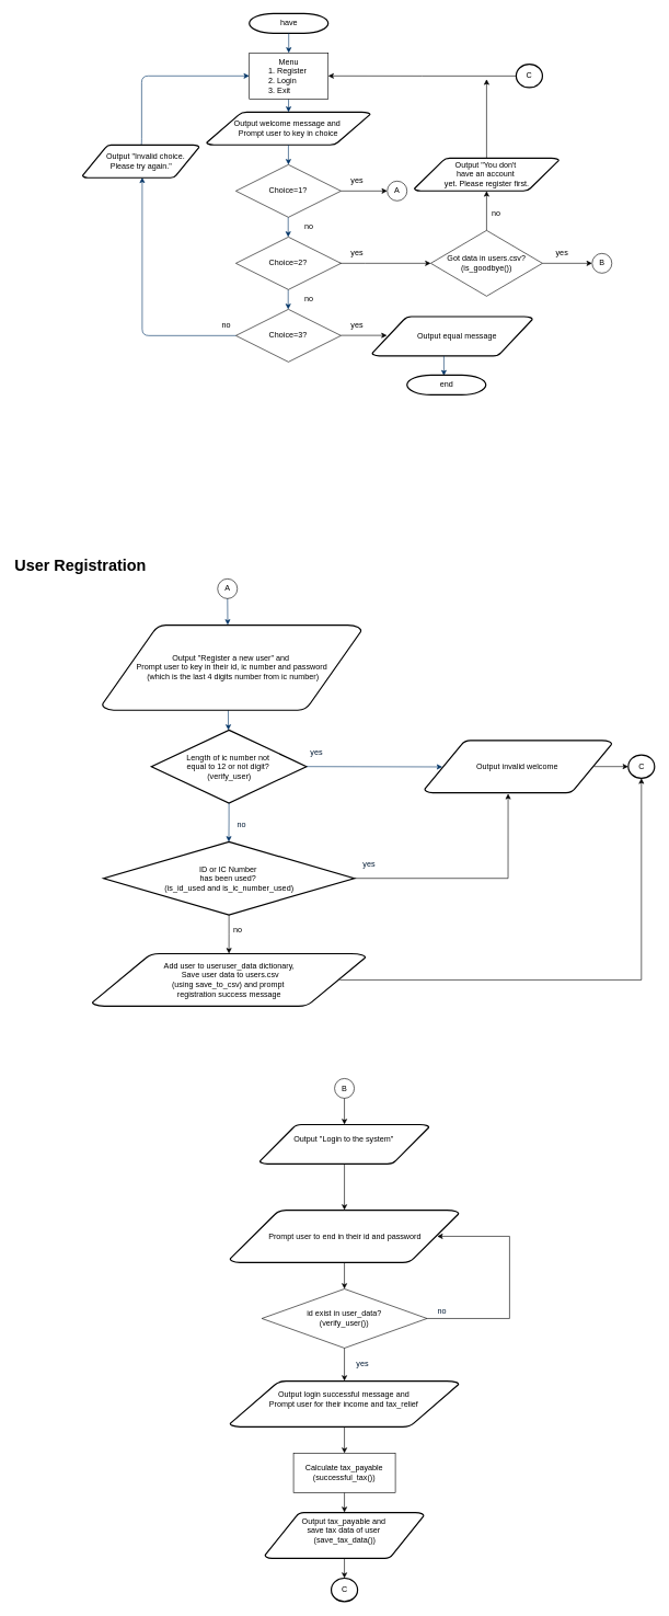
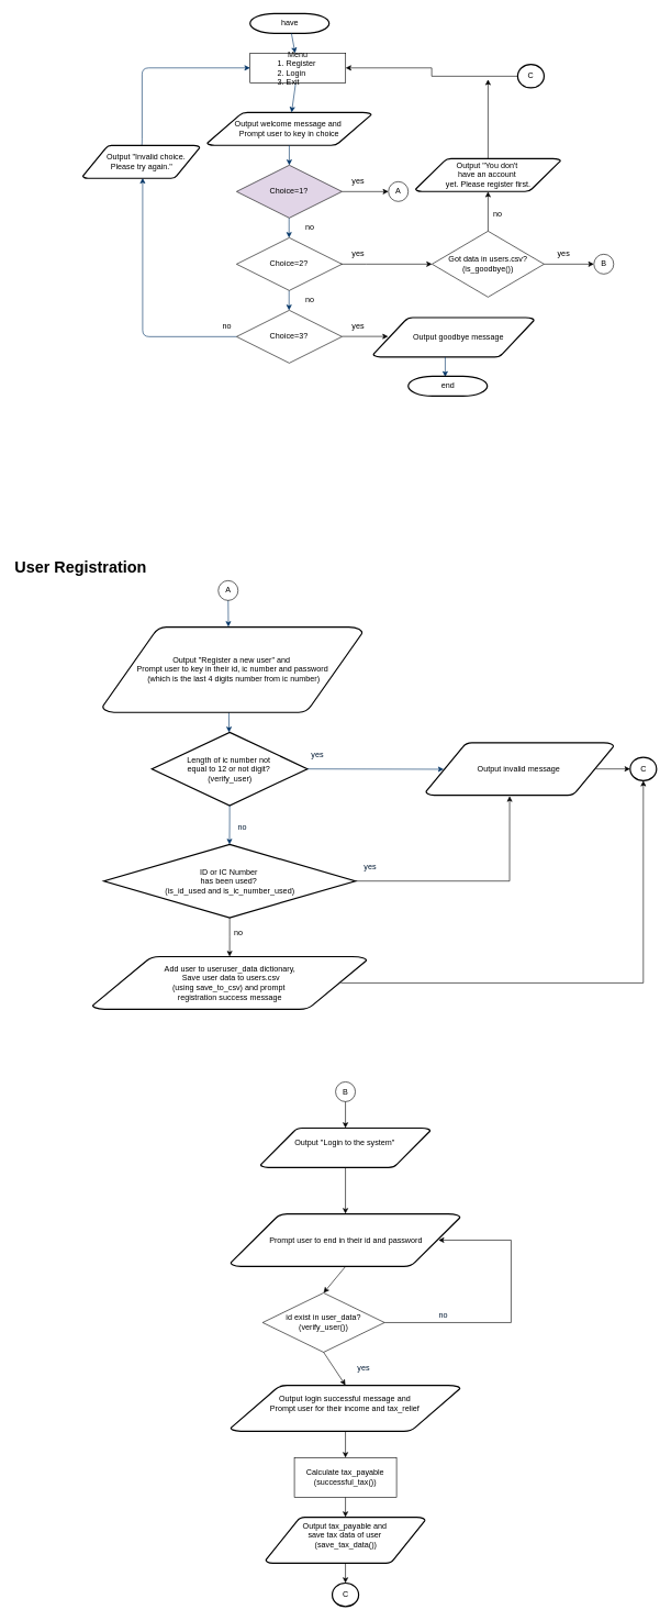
  <mxCell id="0" />
  <mxCell id="1" parent="0" />
  <mxCell id="2" value="have" style="shape=mxgraph.flowchart.terminator;strokeWidth=2;gradientColor=none;gradientDirection=north;fontStyle=0;html=1;" parent="1" vertex="1"><mxGeometry x="378.87" y="20" width="120" height="30" as="geometry" /></mxCell>
  <mxCell id="3" value="Output welcome message and&amp;nbsp;&lt;div&gt;Prompt user to key in choice&lt;/div&gt;" style="shape=mxgraph.flowchart.data;strokeWidth=2;gradientColor=none;gradientDirection=north;fontStyle=0;html=1;" parent="1" vertex="1"><mxGeometry x="313.87" y="170" width="249" height="50" as="geometry" /></mxCell>
- <mxCell id="4" value="&amp;nbsp; &amp;nbsp; Output equal message" style="shape=mxgraph.flowchart.data;strokeWidth=2;gradientColor=none;gradientDirection=north;fontStyle=0;html=1;" parent="1" vertex="1"><mxGeometry x="565.81" y="481" width="244.13" height="60" as="geometry" /></mxCell>
+ <mxCell id="4" value="&amp;nbsp; &amp;nbsp; Output goodbye message" style="shape=mxgraph.flowchart.data;strokeWidth=2;gradientColor=none;gradientDirection=north;fontStyle=0;html=1;" parent="1" vertex="1"><mxGeometry x="565.81" y="481" width="244.13" height="60" as="geometry" /></mxCell>
  <mxCell id="5" style="fontStyle=1;strokeColor=#003366;strokeWidth=1;html=1;" parent="1" source="20" target="3" edge="1"><mxGeometry relative="1" as="geometry" /></mxCell>
  <mxCell id="6" style="fontStyle=1;strokeColor=#003366;strokeWidth=1;html=1;entryX=0.5;entryY=0;entryDx=0;entryDy=0;" parent="1" source="3" target="22" edge="1"><mxGeometry relative="1" as="geometry" /></mxCell>
  <mxCell id="7" value="" style="edgeStyle=elbowEdgeStyle;elbow=horizontal;fontColor=#001933;fontStyle=1;strokeColor=#003366;strokeWidth=1;html=1;entryX=0;entryY=0.5;entryDx=0;entryDy=0;exitX=0.5;exitY=0;exitDx=0;exitDy=0;exitPerimeter=0;" parent="1" source="40" target="20" edge="1"><mxGeometry width="100" height="100" as="geometry"><mxPoint x="220.12" y="220" as="sourcePoint" /><mxPoint x="437.87" y="580" as="targetPoint" /><Array as="points"><mxPoint x="215" y="160" /></Array></mxGeometry></mxCell>
  <mxCell id="8" value="" style="edgeStyle=elbowEdgeStyle;elbow=horizontal;fontStyle=1;strokeColor=#003366;strokeWidth=1;html=1;" parent="1" edge="1"><mxGeometry width="100" height="100" as="geometry"><mxPoint x="345.63" y="900" as="sourcePoint" /><mxPoint x="345.63" y="950" as="targetPoint" /></mxGeometry></mxCell>
  <mxCell id="9" value="Length of ic number not&amp;nbsp;&lt;div&gt;equal to 12 or not digit?&amp;nbsp;&lt;br&gt;&lt;div&gt;(verify_user)&lt;/div&gt;&lt;/div&gt;" style="shape=mxgraph.flowchart.decision;strokeWidth=2;gradientColor=none;gradientDirection=north;fontStyle=0;html=1;" parent="1" vertex="1"><mxGeometry x="229.88" y="1110" width="236" height="111" as="geometry" /></mxCell>
  <mxCell id="10" value="" style="edgeStyle=elbowEdgeStyle;elbow=horizontal;exitX=0.5;exitY=1;exitPerimeter=0;fontStyle=1;strokeColor=#003366;strokeWidth=1;html=1;" parent="1" target="9" edge="1"><mxGeometry width="100" height="100" as="geometry"><mxPoint x="346.63" y="1069.5" as="sourcePoint" /><mxPoint x="125.63" y="-89" as="targetPoint" /></mxGeometry></mxCell>
  <mxCell id="11" value="" style="edgeStyle=elbowEdgeStyle;elbow=vertical;exitX=1;exitY=0.5;exitPerimeter=0;fontStyle=1;strokeColor=#003366;strokeWidth=1;html=1;exitDx=0;exitDy=0;entryX=0.095;entryY=0.5;entryDx=0;entryDy=0;entryPerimeter=0;" parent="1" source="9" target="45" edge="1"><mxGeometry width="100" height="100" as="geometry"><mxPoint x="25.63" y="11" as="sourcePoint" /><mxPoint x="545.63" y="1165" as="targetPoint" /><Array as="points" /></mxGeometry></mxCell>
  <mxCell id="12" value="" style="edgeStyle=elbowEdgeStyle;elbow=vertical;exitX=0.5;exitY=1;exitPerimeter=0;fontColor=#001933;fontStyle=1;strokeColor=#003366;strokeWidth=1;html=1;" parent="1" source="9" edge="1"><mxGeometry width="100" height="100" as="geometry"><mxPoint x="25.63" y="11" as="sourcePoint" /><mxPoint x="347.63" y="1280" as="targetPoint" /></mxGeometry></mxCell>
  <mxCell id="13" value="" style="edgeStyle=orthogonalEdgeStyle;rounded=0;orthogonalLoop=1;jettySize=auto;html=1;exitX=0.905;exitY=0.5;exitDx=0;exitDy=0;exitPerimeter=0;entryX=0.5;entryY=1;entryDx=0;entryDy=0;" edge="1" parent="1" source="14" target="49"><mxGeometry relative="1" as="geometry"><mxPoint x="695.135" y="1490" as="targetPoint" /></mxGeometry></mxCell>
  <mxCell id="14" value="Add user to useruser_data dictionary,&lt;div&gt;&amp;nbsp;Save user data to users.csv&lt;div&gt;(using save_to_csv) and prompt&amp;nbsp;&lt;/div&gt;&lt;div&gt;registration success message&lt;/div&gt;&lt;/div&gt;" style="shape=mxgraph.flowchart.data;strokeWidth=2;gradientColor=none;gradientDirection=north;fontStyle=0;html=1;" parent="1" vertex="1"><mxGeometry x="139.63" y="1450" width="416.51" height="80" as="geometry" /></mxCell>
  <mxCell id="15" value="no" style="text;fontStyle=0;html=1;strokeColor=none;gradientColor=none;fillColor=none;strokeWidth=2;" parent="1" vertex="1"><mxGeometry x="406.13" y="1004.25" width="40" height="26" as="geometry" /></mxCell>
  <mxCell id="16" value="yes" style="text;fontColor=#001933;fontStyle=0;html=1;strokeColor=none;gradientColor=none;fillColor=none;strokeWidth=2;" parent="1" vertex="1"><mxGeometry x="469.5" y="1130" width="40" height="26" as="geometry" /></mxCell>
  <mxCell id="17" value="no" style="text;fontColor=#001933;fontStyle=0;html=1;strokeColor=none;gradientColor=none;fillColor=none;strokeWidth=2;align=center;" parent="1" vertex="1"><mxGeometry x="346.63" y="1240" width="40" height="26" as="geometry" /></mxCell>
  <mxCell id="18" value="no" style="text;fontStyle=0;html=1;strokeColor=none;gradientColor=none;fillColor=none;strokeWidth=2;" parent="1" vertex="1"><mxGeometry x="353.13" y="1400" width="40" height="26" as="geometry" /></mxCell>
  <mxCell id="19" value="" style="fontStyle=1;strokeColor=#003366;strokeWidth=1;html=1;" edge="1" parent="1" source="2" target="20"><mxGeometry relative="1" as="geometry"><mxPoint x="438.87" y="50" as="sourcePoint" /><mxPoint x="438.87" y="90" as="targetPoint" /></mxGeometry></mxCell>
- <mxCell id="20" value="Menu&lt;div&gt;1. Register&amp;nbsp;&lt;/div&gt;&lt;div style=&quot;text-align: left;&quot;&gt;2. Login&lt;/div&gt;&lt;div style=&quot;text-align: left;&quot;&gt;3. Exit&lt;/div&gt;" style="rounded=0;whiteSpace=wrap;html=1;align=center;" vertex="1" parent="1"><mxGeometry x="378.87" y="80" width="120" height="70" as="geometry" /></mxCell>
+ <mxCell id="20" value="Menu&lt;div&gt;1. Register&amp;nbsp;&lt;/div&gt;&lt;div style=&quot;text-align: left;&quot;&gt;2. Login&lt;/div&gt;&lt;div style=&quot;text-align: left;&quot;&gt;3. Exit&lt;/div&gt;" style="rounded=0;whiteSpace=wrap;html=1;align=center;" vertex="1" parent="1"><mxGeometry x="378.87" y="80" width="145" height="45" as="geometry" /></mxCell>
  <mxCell id="21" value="" style="edgeStyle=orthogonalEdgeStyle;rounded=0;orthogonalLoop=1;jettySize=auto;html=1;" edge="1" parent="1" source="22" target="23"><mxGeometry relative="1" as="geometry"><mxPoint x="588.87" y="290.483" as="targetPoint" /></mxGeometry></mxCell>
- <mxCell id="22" value="Choice=1?" style="rhombus;whiteSpace=wrap;html=1;" vertex="1" parent="1"><mxGeometry x="358.37" y="250" width="160" height="80" as="geometry" /></mxCell>
+ <mxCell id="22" value="Choice=1?" style="rhombus;whiteSpace=wrap;html=1;fillColor=#e1d5e7;" vertex="1" parent="1"><mxGeometry x="358.37" y="250" width="160" height="80" as="geometry" /></mxCell>
  <mxCell id="23" value="A" style="ellipse;whiteSpace=wrap;html=1;aspect=fixed;" vertex="1" parent="1"><mxGeometry x="588.87" y="275" width="30" height="30" as="geometry" /></mxCell>
  <mxCell id="24" value="yes" style="text;html=1;align=center;verticalAlign=middle;whiteSpace=wrap;rounded=0;" vertex="1" parent="1"><mxGeometry x="512.87" y="260" width="60" height="30" as="geometry" /></mxCell>
  <mxCell id="25" value="no" style="text;html=1;align=center;verticalAlign=middle;whiteSpace=wrap;rounded=0;" vertex="1" parent="1"><mxGeometry x="439.87" y="330" width="60" height="30" as="geometry" /></mxCell>
  <mxCell id="26" style="fontStyle=1;strokeColor=#003366;strokeWidth=1;html=1;entryX=0.5;entryY=0;entryDx=0;entryDy=0;" edge="1" parent="1"><mxGeometry relative="1" as="geometry"><mxPoint x="438.03" y="330" as="sourcePoint" /><mxPoint x="438.03" y="360" as="targetPoint" /></mxGeometry></mxCell>
  <mxCell id="27" value="" style="edgeStyle=orthogonalEdgeStyle;rounded=0;orthogonalLoop=1;jettySize=auto;html=1;entryX=0;entryY=0.5;entryDx=0;entryDy=0;exitX=0;exitY=1;exitDx=0;exitDy=0;" edge="1" parent="1" target="56" source="29"><mxGeometry relative="1" as="geometry"><mxPoint x="518.87" y="400" as="sourcePoint" /><mxPoint x="588.87" y="400.483" as="targetPoint" /><Array as="points"><mxPoint x="555" y="400" /><mxPoint x="555" y="400" /></Array></mxGeometry></mxCell>
  <mxCell id="28" value="B" style="ellipse;whiteSpace=wrap;html=1;aspect=fixed;" vertex="1" parent="1"><mxGeometry x="900.63" y="385" width="30" height="30" as="geometry" /></mxCell>
  <mxCell id="29" value="yes" style="text;html=1;align=center;verticalAlign=middle;whiteSpace=wrap;rounded=0;" vertex="1" parent="1"><mxGeometry x="512.87" y="370" width="60" height="30" as="geometry" /></mxCell>
  <mxCell id="30" value="no" style="text;html=1;align=center;verticalAlign=middle;whiteSpace=wrap;rounded=0;" vertex="1" parent="1"><mxGeometry x="439.87" y="440" width="60" height="30" as="geometry" /></mxCell>
  <mxCell id="31" style="fontStyle=1;strokeColor=#003366;strokeWidth=1;html=1;entryX=0.5;entryY=0;entryDx=0;entryDy=0;" edge="1" parent="1"><mxGeometry relative="1" as="geometry"><mxPoint x="438.03" y="440" as="sourcePoint" /><mxPoint x="438.03" y="470" as="targetPoint" /></mxGeometry></mxCell>
  <mxCell id="32" value="Choice=2?" style="rhombus;whiteSpace=wrap;html=1;" vertex="1" parent="1"><mxGeometry x="358.37" y="360" width="160" height="80" as="geometry" /></mxCell>
  <mxCell id="33" value="Choice=3?" style="rhombus;whiteSpace=wrap;html=1;" vertex="1" parent="1"><mxGeometry x="358.37" y="470" width="160" height="80" as="geometry" /></mxCell>
  <mxCell id="34" value="" style="edgeStyle=orthogonalEdgeStyle;rounded=0;orthogonalLoop=1;jettySize=auto;html=1;" edge="1" parent="1"><mxGeometry relative="1" as="geometry"><mxPoint x="518.37" y="509.66" as="sourcePoint" /><mxPoint x="588.37" y="509.66" as="targetPoint" /></mxGeometry></mxCell>
  <mxCell id="35" value="yes" style="text;html=1;align=center;verticalAlign=middle;whiteSpace=wrap;rounded=0;" vertex="1" parent="1"><mxGeometry x="512.87" y="480" width="60" height="30" as="geometry" /></mxCell>
  <mxCell id="36" value="no" style="text;html=1;align=center;verticalAlign=middle;whiteSpace=wrap;rounded=0;" vertex="1" parent="1"><mxGeometry x="313.87" y="480" width="60" height="30" as="geometry" /></mxCell>
  <mxCell id="37" style="fontStyle=1;strokeColor=#003366;strokeWidth=1;html=1;entryX=0.5;entryY=0;entryDx=0;entryDy=0;" edge="1" parent="1"><mxGeometry relative="1" as="geometry"><mxPoint x="675" y="541" as="sourcePoint" /><mxPoint x="675" y="571" as="targetPoint" /></mxGeometry></mxCell>
  <mxCell id="38" value="end" style="shape=mxgraph.flowchart.terminator;strokeWidth=2;gradientColor=none;gradientDirection=north;fontStyle=0;html=1;" vertex="1" parent="1"><mxGeometry x="618.87" y="570" width="120" height="30" as="geometry" /></mxCell>
  <mxCell id="39" value="" style="edgeStyle=elbowEdgeStyle;elbow=horizontal;fontColor=#001933;fontStyle=1;strokeColor=#003366;strokeWidth=1;html=1;exitX=0;exitY=0.5;exitDx=0;exitDy=0;entryX=0.474;entryY=0.986;entryDx=0;entryDy=0;entryPerimeter=0;" edge="1" parent="1" source="33"><mxGeometry width="100" height="100" as="geometry"><mxPoint x="358.87" y="510" as="sourcePoint" /><mxPoint x="215.505" y="269.3" as="targetPoint" /><Array as="points"><mxPoint x="215.87" y="430" /></Array></mxGeometry></mxCell>
  <mxCell id="40" value="&amp;nbsp; &amp;nbsp; &amp;nbsp;Output &quot;Invalid choice.&amp;nbsp;&lt;div&gt;Please try again.&quot;&lt;/div&gt;" style="shape=mxgraph.flowchart.data;strokeWidth=2;gradientColor=none;gradientDirection=north;fontStyle=0;html=1;" vertex="1" parent="1"><mxGeometry x="125" y="220" width="177.5" height="50" as="geometry" /></mxCell>
  <mxCell id="41" value="A" style="ellipse;whiteSpace=wrap;html=1;aspect=fixed;" vertex="1" parent="1"><mxGeometry x="330.63" y="880" width="30" height="30" as="geometry" /></mxCell>
  <mxCell id="42" value="&lt;h1 style=&quot;margin-top: 0px;&quot;&gt;User Registration&lt;/h1&gt;&lt;p&gt;&lt;br&gt;&lt;/p&gt;" style="text;html=1;whiteSpace=wrap;overflow=hidden;rounded=0;" vertex="1" parent="1"><mxGeometry x="20" y="840" width="210" height="40" as="geometry" /></mxCell>
  <mxCell id="43" value="Output &quot;Register a new user&quot; and&amp;nbsp;&lt;div&gt;Prompt user to key in their id, ic number and password&lt;/div&gt;&lt;div&gt;&amp;nbsp;(which is the last 4 digits number from ic number)&lt;/div&gt;" style="shape=mxgraph.flowchart.data;strokeWidth=2;gradientColor=none;gradientDirection=north;fontStyle=0;html=1;" vertex="1" parent="1"><mxGeometry x="155" y="950" width="394.5" height="130" as="geometry" /></mxCell>
  <mxCell id="44" value="" style="edgeStyle=orthogonalEdgeStyle;rounded=0;orthogonalLoop=1;jettySize=auto;html=1;exitX=0.905;exitY=0.5;exitDx=0;exitDy=0;exitPerimeter=0;" edge="1" parent="1" source="45" target="49"><mxGeometry relative="1" as="geometry" /></mxCell>
- <mxCell id="45" value="Output invalid welcome&amp;nbsp;" style="shape=mxgraph.flowchart.data;strokeWidth=2;gradientColor=none;gradientDirection=north;fontStyle=0;html=1;" vertex="1" parent="1"><mxGeometry x="645.63" y="1125.5" width="285" height="80" as="geometry" /></mxCell>
+ <mxCell id="45" value="Output invalid message&amp;nbsp;" style="shape=mxgraph.flowchart.data;strokeWidth=2;gradientColor=none;gradientDirection=north;fontStyle=0;html=1;" vertex="1" parent="1"><mxGeometry x="645.63" y="1125.5" width="285" height="80" as="geometry" /></mxCell>
  <mxCell id="46" value="" style="edgeStyle=orthogonalEdgeStyle;rounded=0;orthogonalLoop=1;jettySize=auto;html=1;entryX=0.446;entryY=1.015;entryDx=0;entryDy=0;entryPerimeter=0;" edge="1" parent="1" source="48" target="45"><mxGeometry relative="1" as="geometry" /></mxCell>
  <mxCell id="47" value="" style="edgeStyle=orthogonalEdgeStyle;rounded=0;orthogonalLoop=1;jettySize=auto;html=1;entryX=0.5;entryY=0;entryDx=0;entryDy=0;entryPerimeter=0;" edge="1" parent="1" source="48" target="14"><mxGeometry relative="1" as="geometry" /></mxCell>
  <mxCell id="48" value="ID or IC Number&amp;nbsp;&lt;div&gt;has been used?&amp;nbsp;&lt;/div&gt;&lt;div&gt;(is_id_used and is_ic_number_used)&lt;/div&gt;" style="shape=mxgraph.flowchart.decision;strokeWidth=2;gradientColor=none;gradientDirection=north;fontStyle=0;html=1;" vertex="1" parent="1"><mxGeometry x="157.13" y="1280" width="381.5" height="111" as="geometry" /></mxCell>
  <mxCell id="49" value="C" style="ellipse;whiteSpace=wrap;html=1;strokeWidth=2;gradientColor=none;gradientDirection=north;fontStyle=0;" vertex="1" parent="1"><mxGeometry x="955.63" y="1147.75" width="40" height="35.5" as="geometry" /></mxCell>
  <mxCell id="50" value="" style="edgeStyle=orthogonalEdgeStyle;rounded=0;orthogonalLoop=1;jettySize=auto;html=1;" edge="1" parent="1" source="51" target="20"><mxGeometry relative="1" as="geometry" /></mxCell>
  <mxCell id="51" value="C" style="ellipse;whiteSpace=wrap;html=1;strokeWidth=2;gradientColor=none;gradientDirection=north;fontStyle=0;" vertex="1" parent="1"><mxGeometry x="785" y="97.25" width="40" height="35.5" as="geometry" /></mxCell>
  <mxCell id="52" value="yes" style="text;fontColor=#001933;fontStyle=0;html=1;strokeColor=none;gradientColor=none;fillColor=none;strokeWidth=2;" vertex="1" parent="1"><mxGeometry x="549.5" y="1300" width="40" height="30" as="geometry" /></mxCell>
  <mxCell id="53" value="B" style="ellipse;whiteSpace=wrap;html=1;aspect=fixed;" vertex="1" parent="1"><mxGeometry x="508.62" y="1640" width="30" height="30" as="geometry" /></mxCell>
  <mxCell id="54" value="" style="endArrow=classic;html=1;rounded=0;exitX=0.5;exitY=1;exitDx=0;exitDy=0;entryX=0.5;entryY=0;entryDx=0;entryDy=0;entryPerimeter=0;" edge="1" parent="1" source="53" target="66"><mxGeometry width="50" height="50" relative="1" as="geometry"><mxPoint x="505" y="2070" as="sourcePoint" /><mxPoint x="525" y="1840" as="targetPoint" /></mxGeometry></mxCell>
  <mxCell id="55" value="&amp;nbsp;&lt;div&gt;Prompt user to end in their id and password&lt;/div&gt;&lt;div&gt;&lt;br&gt;&lt;/div&gt;" style="shape=mxgraph.flowchart.data;strokeWidth=2;gradientColor=none;gradientDirection=north;fontStyle=0;html=1;" vertex="1" parent="1"><mxGeometry x="349.31" y="1840" width="348.62" height="80" as="geometry" /></mxCell>
  <mxCell id="56" value="Got data in users.csv? (is_goodbye())" style="rhombus;whiteSpace=wrap;html=1;" vertex="1" parent="1"><mxGeometry x="655" y="350" width="170" height="100" as="geometry" /></mxCell>
  <mxCell id="57" value="" style="endArrow=classic;html=1;rounded=0;entryX=0;entryY=0.5;entryDx=0;entryDy=0;exitX=1;exitY=0.5;exitDx=0;exitDy=0;" edge="1" parent="1" source="56" target="28"><mxGeometry width="50" height="50" relative="1" as="geometry"><mxPoint x="495" y="410" as="sourcePoint" /><mxPoint x="545" y="360" as="targetPoint" /></mxGeometry></mxCell>
  <mxCell id="58" value="yes" style="text;html=1;align=center;verticalAlign=middle;whiteSpace=wrap;rounded=0;" vertex="1" parent="1"><mxGeometry x="825" y="370" width="60" height="30" as="geometry" /></mxCell>
  <mxCell id="59" value="Output &quot;You don't&amp;nbsp;&lt;div&gt;have an account&amp;nbsp;&lt;div&gt;yet. Please register first.&lt;/div&gt;&lt;/div&gt;" style="shape=mxgraph.flowchart.data;strokeWidth=2;gradientColor=none;gradientDirection=north;fontStyle=0;html=1;" vertex="1" parent="1"><mxGeometry x="630" y="240" width="220" height="50" as="geometry" /></mxCell>
  <mxCell id="60" value="" style="endArrow=classic;html=1;rounded=0;entryX=0.5;entryY=1;entryDx=0;entryDy=0;entryPerimeter=0;exitX=0.5;exitY=0;exitDx=0;exitDy=0;" edge="1" parent="1" source="56" target="59"><mxGeometry width="50" height="50" relative="1" as="geometry"><mxPoint x="505" y="310" as="sourcePoint" /><mxPoint x="545" y="260" as="targetPoint" /></mxGeometry></mxCell>
  <mxCell id="61" value="no" style="text;html=1;align=center;verticalAlign=middle;whiteSpace=wrap;rounded=0;" vertex="1" parent="1"><mxGeometry x="725" y="310" width="60" height="30" as="geometry" /></mxCell>
  <mxCell id="62" value="" style="endArrow=classic;html=1;rounded=0;exitX=0.5;exitY=0;exitDx=0;exitDy=0;exitPerimeter=0;" edge="1" parent="1" source="59"><mxGeometry width="50" height="50" relative="1" as="geometry"><mxPoint x="495" y="310" as="sourcePoint" /><mxPoint x="740" y="120" as="targetPoint" /></mxGeometry></mxCell>
- <mxCell id="63" value="id exist in user_data?&lt;div&gt;(verify_user())&lt;/div&gt;" style="rhombus;whiteSpace=wrap;html=1;" vertex="1" parent="1"><mxGeometry x="397.94" y="1960" width="251.37" height="90" as="geometry" /></mxCell>
+ <mxCell id="63" value="id exist in user_data?&lt;div&gt;(verify_user())&lt;/div&gt;" style="rhombus;whiteSpace=wrap;html=1;" vertex="1" parent="1"><mxGeometry x="397.94" y="1960" width="185" height="90" as="geometry" /></mxCell>
  <mxCell id="64" value="" style="endArrow=classic;html=1;rounded=0;entryX=0.5;entryY=0;entryDx=0;entryDy=0;exitX=0.5;exitY=1;exitDx=0;exitDy=0;exitPerimeter=0;" edge="1" parent="1" source="55" target="63"><mxGeometry width="50" height="50" relative="1" as="geometry"><mxPoint x="495" y="1990" as="sourcePoint" /><mxPoint x="545" y="1940" as="targetPoint" /></mxGeometry></mxCell>
  <mxCell id="65" value="no" style="text;fontColor=#001933;fontStyle=0;html=1;strokeColor=none;gradientColor=none;fillColor=none;strokeWidth=2;align=center;" vertex="1" parent="1"><mxGeometry x="652.44" y="1980" width="40" height="26" as="geometry" /></mxCell>
  <mxCell id="66" value="Output &quot;Login to the system&quot;&amp;nbsp;&lt;div&gt;&lt;br&gt;&lt;/div&gt;" style="shape=mxgraph.flowchart.data;strokeWidth=2;gradientColor=none;gradientDirection=north;fontStyle=0;html=1;" vertex="1" parent="1"><mxGeometry x="394.82" y="1710" width="257.62" height="60" as="geometry" /></mxCell>
  <mxCell id="67" value="" style="endArrow=classic;html=1;rounded=0;entryX=0.5;entryY=0;entryDx=0;entryDy=0;entryPerimeter=0;exitX=0.5;exitY=1;exitDx=0;exitDy=0;exitPerimeter=0;" edge="1" parent="1" source="66" target="55"><mxGeometry width="50" height="50" relative="1" as="geometry"><mxPoint x="495" y="1880" as="sourcePoint" /><mxPoint x="545" y="1830" as="targetPoint" /></mxGeometry></mxCell>
  <mxCell id="68" value="" style="endArrow=classic;html=1;rounded=0;entryX=0.905;entryY=0.5;entryDx=0;entryDy=0;entryPerimeter=0;exitX=1;exitY=0.5;exitDx=0;exitDy=0;" edge="1" parent="1" source="63" target="55"><mxGeometry width="50" height="50" relative="1" as="geometry"><mxPoint x="495" y="1880" as="sourcePoint" /><mxPoint x="545" y="1830" as="targetPoint" /><Array as="points"><mxPoint x="775" y="2005" /><mxPoint x="775" y="1880" /></Array></mxGeometry></mxCell>
  <mxCell id="69" value="yes" style="text;fontColor=#001933;fontStyle=0;html=1;strokeColor=none;gradientColor=none;fillColor=none;strokeWidth=2;" vertex="1" parent="1"><mxGeometry x="540" y="2060" width="40" height="30" as="geometry" /></mxCell>
  <mxCell id="70" value="&lt;div&gt;Output login successful message and&amp;nbsp;&lt;/div&gt;&lt;div&gt;Prompt user for their income and tax_relief&amp;nbsp;&lt;/div&gt;&lt;div&gt;&lt;br&gt;&lt;/div&gt;" style="shape=mxgraph.flowchart.data;strokeWidth=2;gradientColor=none;gradientDirection=north;fontStyle=0;html=1;" vertex="1" parent="1"><mxGeometry x="349.31" y="2100" width="348.62" height="70" as="geometry" /></mxCell>
  <mxCell id="71" value="Calculate tax_payable&lt;div&gt;(successful_tax())&lt;/div&gt;" style="rounded=0;whiteSpace=wrap;html=1;" vertex="1" parent="1"><mxGeometry x="446.13" y="2210" width="155" height="60" as="geometry" /></mxCell>
  <mxCell id="72" value="" style="endArrow=classic;html=1;rounded=0;entryX=0.5;entryY=0;entryDx=0;entryDy=0;entryPerimeter=0;exitX=0.5;exitY=1;exitDx=0;exitDy=0;" edge="1" parent="1" source="63" target="70"><mxGeometry width="50" height="50" relative="1" as="geometry"><mxPoint x="495" y="2150" as="sourcePoint" /><mxPoint x="545" y="2100" as="targetPoint" /></mxGeometry></mxCell>
  <mxCell id="73" value="" style="endArrow=classic;html=1;rounded=0;entryX=0.5;entryY=0;entryDx=0;entryDy=0;exitX=0.5;exitY=1;exitDx=0;exitDy=0;exitPerimeter=0;" edge="1" parent="1" source="70" target="71"><mxGeometry width="50" height="50" relative="1" as="geometry"><mxPoint x="495" y="2150" as="sourcePoint" /><mxPoint x="545" y="2100" as="targetPoint" /></mxGeometry></mxCell>
  <mxCell id="74" value="&lt;div&gt;Output tax_payable and&amp;nbsp;&lt;/div&gt;&lt;div&gt;save tax data of user&amp;nbsp;&lt;/div&gt;&lt;div&gt;(save_tax_data())&lt;/div&gt;&lt;div&gt;&lt;br&gt;&lt;/div&gt;" style="shape=mxgraph.flowchart.data;strokeWidth=2;gradientColor=none;gradientDirection=north;fontStyle=0;html=1;" vertex="1" parent="1"><mxGeometry x="402.68" y="2300" width="241.87" height="70" as="geometry" /></mxCell>
  <mxCell id="75" value="" style="endArrow=classic;html=1;rounded=0;entryX=0.5;entryY=0;entryDx=0;entryDy=0;entryPerimeter=0;exitX=0.5;exitY=1;exitDx=0;exitDy=0;" edge="1" parent="1" source="71" target="74"><mxGeometry width="50" height="50" relative="1" as="geometry"><mxPoint x="495" y="2260" as="sourcePoint" /><mxPoint x="545" y="2210" as="targetPoint" /></mxGeometry></mxCell>
  <mxCell id="76" value="C" style="ellipse;whiteSpace=wrap;html=1;strokeWidth=2;gradientColor=none;gradientDirection=north;fontStyle=0;" vertex="1" parent="1"><mxGeometry x="503.62" y="2400" width="40" height="35.5" as="geometry" /></mxCell>
  <mxCell id="77" value="" style="endArrow=classic;html=1;rounded=0;entryX=0.5;entryY=0;entryDx=0;entryDy=0;exitX=0.5;exitY=1;exitDx=0;exitDy=0;exitPerimeter=0;" edge="1" parent="1" source="74" target="76"><mxGeometry width="50" height="50" relative="1" as="geometry"><mxPoint x="515" y="2270" as="sourcePoint" /><mxPoint x="565" y="2220" as="targetPoint" /></mxGeometry></mxCell>
